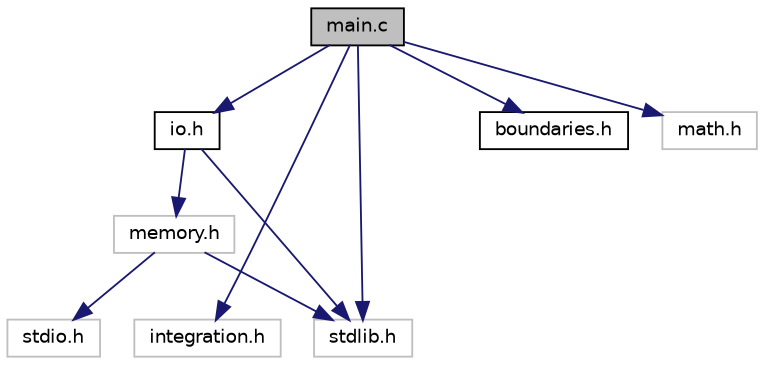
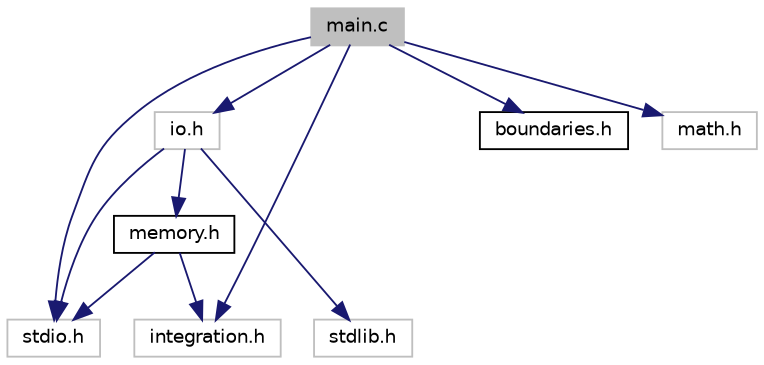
  digraph {
    node [color=black fillcolor=white fontname=Helvetica fontsize=10 shape=record style=filled]
    edge [color=midnightblue fontname=Helvetica fontsize=10 labelfontname=Helvetica labelfontsize=10 style=solid]
-   n1 [fillcolor=grey75 fontcolor=black height=0.2 label="main.c" width=0.4]
+   n1 [color=grey75 fillcolor=grey75 fontcolor=black height=0.2 label="main.c" width=0.4]
    n2 [color=grey75 height=0.2 label="stdio.h" width=0.4]
-   n3 [height=0.2 label="io.h" width=0.4]
+   n3 [color=grey75 height=0.2 label="io.h" width=0.4]
    n4 [color=grey75 height=0.2 label="integration.h" width=0.4]
    n5 [height=0.2 label="boundaries.h" width=0.4]
    n6 [color=grey75 height=0.2 label="math.h" width=0.4]
-   n7 [color=grey75 height=0.2 label="memory.h" width=0.4]
+   n7 [height=0.2 label="memory.h" width=0.4]
    n8 [color=grey75 height=0.2 label="stdlib.h" width=0.4]
-   n1 -> n8
+   n1 -> n2
    n1 -> n3
    n1 -> n4
    n1 -> n5
    n1 -> n6
+   n3 -> n2
    n3 -> n7
    n3 -> n8
    n7 -> n2
-   n7 -> n8
+   n7 -> n4
  }
